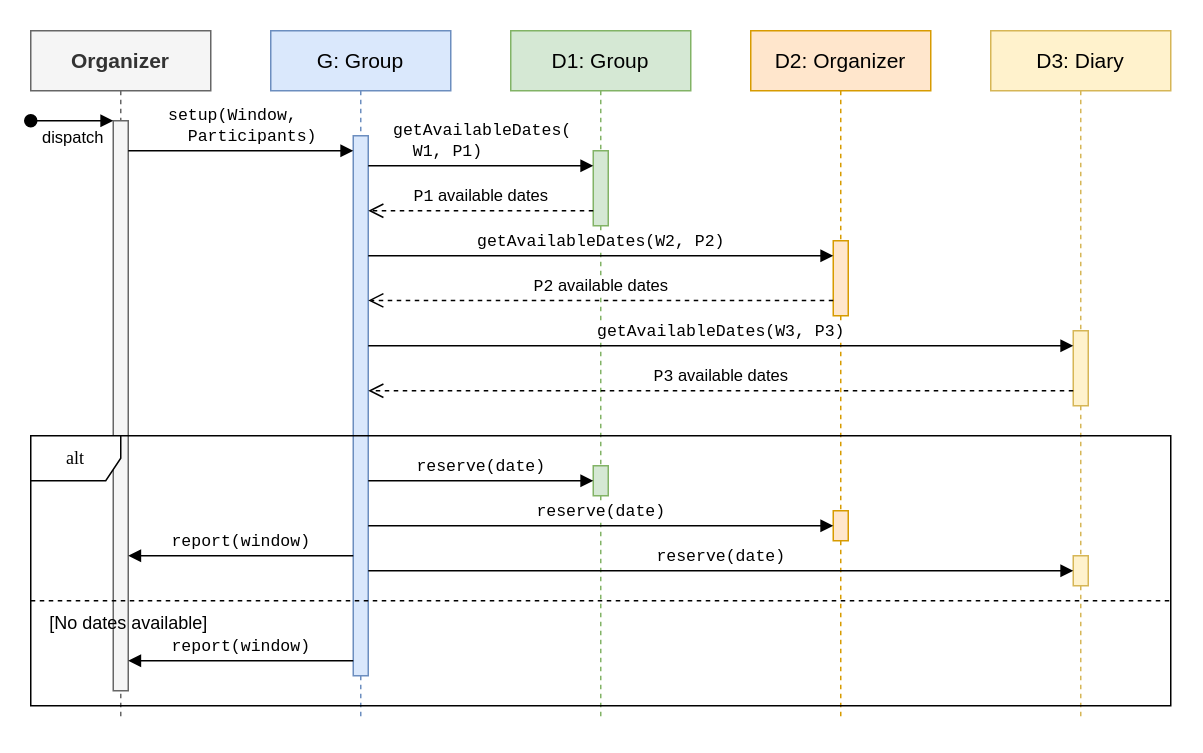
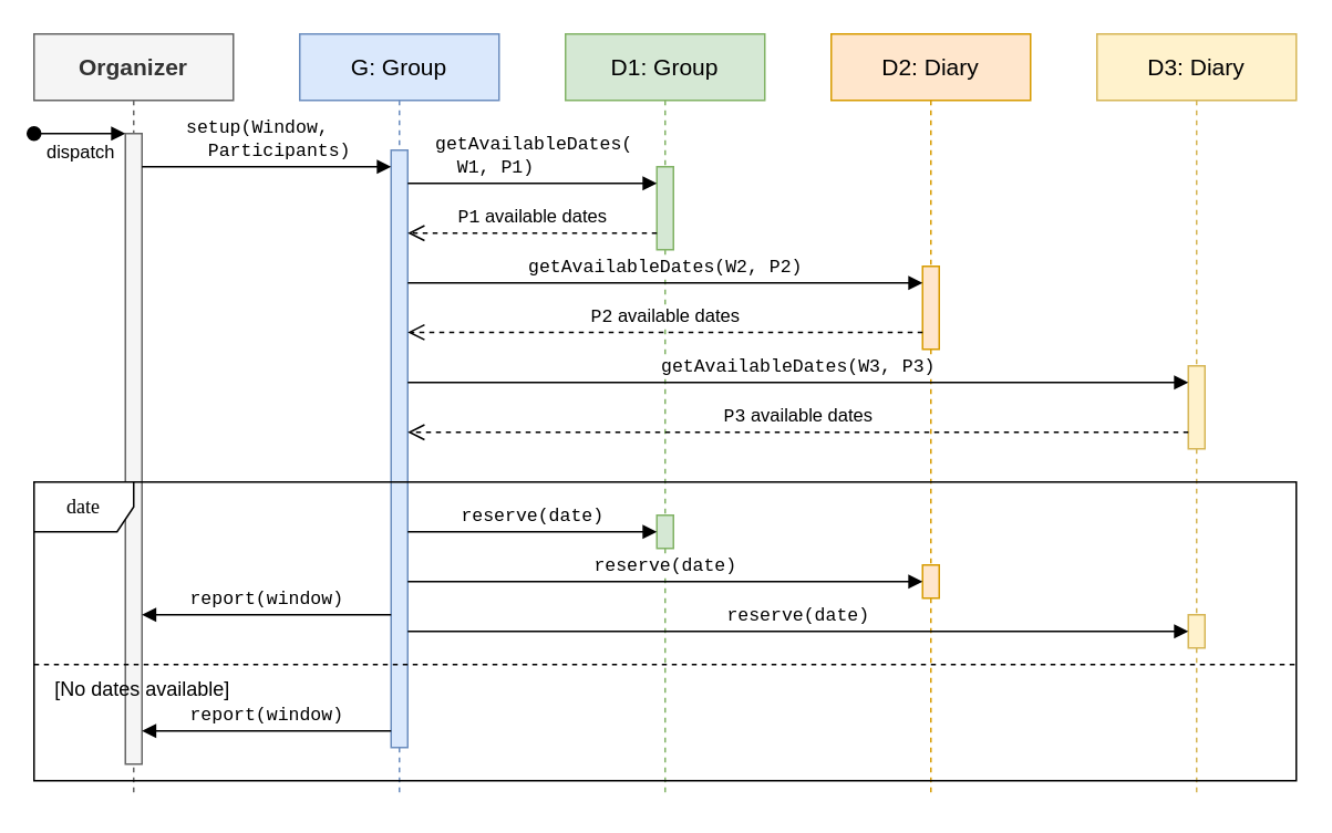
  <mxCell id="0" />
  <mxCell id="1" parent="0" />
  <mxCell id="2" value="&lt;b&gt;&lt;font style=&quot;font-size: 14px;&quot;&gt;Organizer&lt;/font&gt;&lt;/b&gt;" style="shape=umlLifeline;perimeter=lifelinePerimeter;whiteSpace=wrap;html=1;container=0;dropTarget=0;collapsible=0;recursiveResize=0;outlineConnect=0;portConstraint=eastwest;newEdgeStyle={&quot;edgeStyle&quot;:&quot;elbowEdgeStyle&quot;,&quot;elbow&quot;:&quot;vertical&quot;,&quot;curved&quot;:0,&quot;rounded&quot;:0};fillColor=#f5f5f5;strokeColor=#666666;fontColor=#333333;" parent="1" vertex="1"><mxGeometry x="20" y="20" width="120" height="460" as="geometry" /></mxCell>
  <mxCell id="3" value="" style="html=1;points=[];perimeter=orthogonalPerimeter;outlineConnect=0;targetShapes=umlLifeline;portConstraint=eastwest;newEdgeStyle={&quot;edgeStyle&quot;:&quot;elbowEdgeStyle&quot;,&quot;elbow&quot;:&quot;vertical&quot;,&quot;curved&quot;:0,&quot;rounded&quot;:0};fillColor=#f5f5f5;strokeColor=#666666;fontColor=#333333;" parent="2" vertex="1"><mxGeometry x="55" y="60" width="10" height="380" as="geometry" /></mxCell>
  <mxCell id="4" value="dispatch" style="html=1;verticalAlign=bottom;startArrow=oval;endArrow=block;startSize=8;edgeStyle=elbowEdgeStyle;elbow=vertical;curved=0;rounded=0;" parent="2" edge="1"><mxGeometry y="-20" relative="1" as="geometry"><mxPoint y="60" as="sourcePoint" /><mxPoint x="55" y="60.143" as="targetPoint" /><mxPoint as="offset" /></mxGeometry></mxCell>
  <mxCell id="5" value="&lt;font style=&quot;font-size: 14px;&quot;&gt;G: Group&lt;/font&gt;" style="shape=umlLifeline;perimeter=lifelinePerimeter;whiteSpace=wrap;html=1;container=0;dropTarget=0;collapsible=0;recursiveResize=0;outlineConnect=0;portConstraint=eastwest;newEdgeStyle={&quot;edgeStyle&quot;:&quot;elbowEdgeStyle&quot;,&quot;elbow&quot;:&quot;vertical&quot;,&quot;curved&quot;:0,&quot;rounded&quot;:0};fillColor=#dae8fc;strokeColor=#6c8ebf;" parent="1" vertex="1"><mxGeometry x="180" y="20" width="120" height="460" as="geometry" /></mxCell>
  <mxCell id="6" value="" style="html=1;points=[];perimeter=orthogonalPerimeter;outlineConnect=0;targetShapes=umlLifeline;portConstraint=eastwest;newEdgeStyle={&quot;edgeStyle&quot;:&quot;elbowEdgeStyle&quot;,&quot;elbow&quot;:&quot;vertical&quot;,&quot;curved&quot;:0,&quot;rounded&quot;:0};fillColor=#dae8fc;strokeColor=#6c8ebf;" parent="5" vertex="1"><mxGeometry x="55" y="70" width="10" height="360" as="geometry" /></mxCell>
  <mxCell id="7" value="&lt;font face=&quot;Courier New&quot;&gt;setup(Window,&lt;br&gt;&amp;nbsp; Participants)&lt;/font&gt;" style="html=1;verticalAlign=bottom;endArrow=block;edgeStyle=elbowEdgeStyle;elbow=horizontal;curved=0;rounded=0;align=left;" parent="1" source="3" target="6" edge="1"><mxGeometry x="-0.667" relative="1" as="geometry"><mxPoint x="90" y="100" as="sourcePoint" /><Array as="points"><mxPoint x="160" y="100" /></Array><mxPoint x="220" y="100" as="targetPoint" /><mxPoint as="offset" /></mxGeometry></mxCell>
  <mxCell id="8" value="&lt;font style=&quot;font-size: 14px;&quot;&gt;D1: Group&lt;/font&gt;" style="shape=umlLifeline;perimeter=lifelinePerimeter;whiteSpace=wrap;html=1;container=0;dropTarget=0;collapsible=0;recursiveResize=0;outlineConnect=0;portConstraint=eastwest;newEdgeStyle={&quot;edgeStyle&quot;:&quot;elbowEdgeStyle&quot;,&quot;elbow&quot;:&quot;vertical&quot;,&quot;curved&quot;:0,&quot;rounded&quot;:0};fillColor=#d5e8d4;strokeColor=#82b366;" parent="1" vertex="1"><mxGeometry x="340" y="20" width="120" height="460" as="geometry" /></mxCell>
  <mxCell id="9" value="" style="html=1;points=[];perimeter=orthogonalPerimeter;outlineConnect=0;targetShapes=umlLifeline;portConstraint=eastwest;newEdgeStyle={&quot;edgeStyle&quot;:&quot;elbowEdgeStyle&quot;,&quot;elbow&quot;:&quot;vertical&quot;,&quot;curved&quot;:0,&quot;rounded&quot;:0};fillColor=#d5e8d4;strokeColor=#82b366;" parent="8" vertex="1"><mxGeometry x="55" y="80" width="10" height="50" as="geometry" /></mxCell>
  <mxCell id="10" value="" style="html=1;points=[];perimeter=orthogonalPerimeter;outlineConnect=0;targetShapes=umlLifeline;portConstraint=eastwest;newEdgeStyle={&quot;edgeStyle&quot;:&quot;elbowEdgeStyle&quot;,&quot;elbow&quot;:&quot;vertical&quot;,&quot;curved&quot;:0,&quot;rounded&quot;:0};fillColor=#d5e8d4;strokeColor=#82b366;" parent="8" vertex="1"><mxGeometry x="55" y="290" width="10" height="20" as="geometry" /></mxCell>
- <mxCell id="11" value="&lt;font style=&quot;font-size: 14px;&quot;&gt;D2: Organizer&lt;/font&gt;" style="shape=umlLifeline;perimeter=lifelinePerimeter;whiteSpace=wrap;html=1;container=0;dropTarget=0;collapsible=0;recursiveResize=0;outlineConnect=0;portConstraint=eastwest;newEdgeStyle={&quot;edgeStyle&quot;:&quot;elbowEdgeStyle&quot;,&quot;elbow&quot;:&quot;vertical&quot;,&quot;curved&quot;:0,&quot;rounded&quot;:0};fillColor=#ffe6cc;strokeColor=#d79b00;" parent="1" vertex="1"><mxGeometry x="500" y="20" width="120" height="460" as="geometry" /></mxCell>
+ <mxCell id="11" value="&lt;font style=&quot;font-size: 14px;&quot;&gt;D2: Diary&lt;/font&gt;" style="shape=umlLifeline;perimeter=lifelinePerimeter;whiteSpace=wrap;html=1;container=0;dropTarget=0;collapsible=0;recursiveResize=0;outlineConnect=0;portConstraint=eastwest;newEdgeStyle={&quot;edgeStyle&quot;:&quot;elbowEdgeStyle&quot;,&quot;elbow&quot;:&quot;vertical&quot;,&quot;curved&quot;:0,&quot;rounded&quot;:0};fillColor=#ffe6cc;strokeColor=#d79b00;" parent="1" vertex="1"><mxGeometry x="500" y="20" width="120" height="460" as="geometry" /></mxCell>
  <mxCell id="12" value="" style="html=1;points=[];perimeter=orthogonalPerimeter;outlineConnect=0;targetShapes=umlLifeline;portConstraint=eastwest;newEdgeStyle={&quot;edgeStyle&quot;:&quot;elbowEdgeStyle&quot;,&quot;elbow&quot;:&quot;vertical&quot;,&quot;curved&quot;:0,&quot;rounded&quot;:0};fillColor=#ffe6cc;strokeColor=#d79b00;" parent="11" vertex="1"><mxGeometry x="55" y="140" width="10" height="50" as="geometry" /></mxCell>
  <mxCell id="13" value="" style="html=1;points=[];perimeter=orthogonalPerimeter;outlineConnect=0;targetShapes=umlLifeline;portConstraint=eastwest;newEdgeStyle={&quot;edgeStyle&quot;:&quot;elbowEdgeStyle&quot;,&quot;elbow&quot;:&quot;vertical&quot;,&quot;curved&quot;:0,&quot;rounded&quot;:0};fillColor=#ffe6cc;strokeColor=#d79b00;" parent="11" vertex="1"><mxGeometry x="55" y="320" width="10" height="20" as="geometry" /></mxCell>
  <mxCell id="14" value="&lt;font style=&quot;font-size: 14px;&quot;&gt;D3: Diary&lt;/font&gt;" style="shape=umlLifeline;perimeter=lifelinePerimeter;whiteSpace=wrap;html=1;container=0;dropTarget=0;collapsible=0;recursiveResize=0;outlineConnect=0;portConstraint=eastwest;newEdgeStyle={&quot;edgeStyle&quot;:&quot;elbowEdgeStyle&quot;,&quot;elbow&quot;:&quot;vertical&quot;,&quot;curved&quot;:0,&quot;rounded&quot;:0};fillColor=#fff2cc;strokeColor=#d6b656;" parent="1" vertex="1"><mxGeometry x="660" y="20" width="120" height="460" as="geometry" /></mxCell>
  <mxCell id="15" value="" style="html=1;points=[];perimeter=orthogonalPerimeter;outlineConnect=0;targetShapes=umlLifeline;portConstraint=eastwest;newEdgeStyle={&quot;edgeStyle&quot;:&quot;elbowEdgeStyle&quot;,&quot;elbow&quot;:&quot;vertical&quot;,&quot;curved&quot;:0,&quot;rounded&quot;:0};fillColor=#fff2cc;strokeColor=#d6b656;" parent="14" vertex="1"><mxGeometry x="55" y="200" width="10" height="50" as="geometry" /></mxCell>
  <mxCell id="16" value="" style="html=1;points=[];perimeter=orthogonalPerimeter;outlineConnect=0;targetShapes=umlLifeline;portConstraint=eastwest;newEdgeStyle={&quot;edgeStyle&quot;:&quot;elbowEdgeStyle&quot;,&quot;elbow&quot;:&quot;vertical&quot;,&quot;curved&quot;:0,&quot;rounded&quot;:0};fillColor=#fff2cc;strokeColor=#d6b656;" parent="14" vertex="1"><mxGeometry x="55" y="350" width="10" height="20" as="geometry" /></mxCell>
  <mxCell id="17" value="&lt;font face=&quot;Courier New&quot;&gt;getAvailableDates(&lt;br&gt;&amp;nbsp; W1,&amp;nbsp;P1)&lt;/font&gt;" style="html=1;verticalAlign=bottom;endArrow=block;edgeStyle=elbowEdgeStyle;elbow=vertical;curved=0;rounded=0;align=left;" parent="1" source="6" target="9" edge="1"><mxGeometry x="-0.8" relative="1" as="geometry"><mxPoint x="270" y="110" as="sourcePoint" /><Array as="points"><mxPoint x="315" y="110" /></Array><mxPoint x="380" y="110" as="targetPoint" /><mxPoint as="offset" /></mxGeometry></mxCell>
  <mxCell id="18" value="&lt;font face=&quot;Courier New&quot;&gt;P1&lt;/font&gt; available dates" style="html=1;verticalAlign=bottom;endArrow=open;dashed=1;endSize=8;edgeStyle=elbowEdgeStyle;elbow=vertical;curved=0;rounded=0;" parent="1" source="9" target="6" edge="1"><mxGeometry relative="1" as="geometry"><mxPoint x="260" y="140" as="targetPoint" /><Array as="points"><mxPoint x="340" y="140" /><mxPoint x="325" y="150" /></Array><mxPoint x="380" y="140" as="sourcePoint" /></mxGeometry></mxCell>
  <mxCell id="19" value="&lt;font face=&quot;Courier New&quot;&gt;getAvailableDates(W2,&amp;nbsp;P2)&lt;/font&gt;" style="html=1;verticalAlign=bottom;endArrow=block;edgeStyle=elbowEdgeStyle;elbow=vertical;curved=0;rounded=0;align=center;" parent="1" source="6" target="12" edge="1"><mxGeometry relative="1" as="geometry"><mxPoint x="260" y="170" as="sourcePoint" /><Array as="points"><mxPoint x="365" y="170" /></Array><mxPoint x="530" y="170" as="targetPoint" /><mxPoint as="offset" /></mxGeometry></mxCell>
  <mxCell id="20" value="&lt;font face=&quot;Courier New&quot;&gt;P2&lt;/font&gt;&amp;nbsp;available dates" style="html=1;verticalAlign=bottom;endArrow=open;dashed=1;endSize=8;edgeStyle=elbowEdgeStyle;elbow=vertical;curved=0;rounded=0;" parent="1" source="12" target="6" edge="1"><mxGeometry relative="1" as="geometry"><mxPoint x="260" y="200" as="targetPoint" /><Array as="points"><mxPoint x="455" y="199.76" /><mxPoint x="440" y="209.76" /></Array><mxPoint x="550" y="199.76" as="sourcePoint" /></mxGeometry></mxCell>
  <mxCell id="21" value="&lt;font face=&quot;Courier New&quot;&gt;getAvailableDates(W3,&amp;nbsp;P3)&lt;/font&gt;" style="html=1;verticalAlign=bottom;endArrow=block;edgeStyle=elbowEdgeStyle;elbow=vertical;curved=0;rounded=0;align=center;" parent="1" source="6" target="15" edge="1"><mxGeometry relative="1" as="geometry"><mxPoint x="260" y="230" as="sourcePoint" /><Array as="points"><mxPoint x="375" y="230" /></Array><mxPoint x="700" y="230" as="targetPoint" /><mxPoint as="offset" /></mxGeometry></mxCell>
  <mxCell id="22" value="&lt;font face=&quot;Courier New&quot;&gt;P3&lt;/font&gt;&amp;nbsp;available dates" style="html=1;verticalAlign=bottom;endArrow=open;dashed=1;endSize=8;edgeStyle=elbowEdgeStyle;elbow=vertical;curved=0;rounded=0;" parent="1" source="15" target="6" edge="1"><mxGeometry relative="1" as="geometry"><mxPoint x="260" y="260" as="targetPoint" /><Array as="points"><mxPoint x="630" y="260" /><mxPoint x="615" y="270" /></Array><mxPoint x="690" y="260" as="sourcePoint" /></mxGeometry></mxCell>
  <mxCell id="23" value="&lt;font face=&quot;Courier New&quot;&gt;reserve(date)&lt;/font&gt;" style="html=1;verticalAlign=bottom;endArrow=block;edgeStyle=elbowEdgeStyle;elbow=vertical;curved=0;rounded=0;align=center;" parent="1" source="6" target="10" edge="1"><mxGeometry relative="1" as="geometry"><mxPoint x="260" y="320" as="sourcePoint" /><Array as="points"><mxPoint x="350" y="320" /></Array><mxPoint x="380" y="320" as="targetPoint" /><mxPoint as="offset" /></mxGeometry></mxCell>
  <mxCell id="24" value="&lt;font face=&quot;Courier New&quot;&gt;reserve(date)&lt;/font&gt;" style="html=1;verticalAlign=bottom;endArrow=block;edgeStyle=elbowEdgeStyle;elbow=vertical;curved=0;rounded=0;align=center;" parent="1" source="6" target="13" edge="1"><mxGeometry relative="1" as="geometry"><mxPoint x="270" y="350" as="sourcePoint" /><Array as="points"><mxPoint x="375" y="350" /></Array><mxPoint x="420" y="350" as="targetPoint" /><mxPoint as="offset" /></mxGeometry></mxCell>
  <mxCell id="25" value="&lt;font face=&quot;Courier New&quot;&gt;reserve(date)&lt;/font&gt;" style="html=1;verticalAlign=bottom;endArrow=block;edgeStyle=elbowEdgeStyle;elbow=vertical;curved=0;rounded=0;align=center;" parent="1" source="6" target="16" edge="1"><mxGeometry relative="1" as="geometry"><mxPoint x="250" y="380" as="sourcePoint" /><Array as="points"><mxPoint x="355" y="380" /></Array><mxPoint x="400" y="380" as="targetPoint" /><mxPoint as="offset" /></mxGeometry></mxCell>
  <mxCell id="26" value="&lt;font face=&quot;Courier New&quot;&gt;report(window)&lt;/font&gt;" style="html=1;verticalAlign=bottom;endArrow=block;edgeStyle=elbowEdgeStyle;elbow=vertical;curved=0;rounded=0;align=center;" parent="1" source="6" target="3" edge="1"><mxGeometry relative="1" as="geometry"><mxPoint x="230" y="370" as="sourcePoint" /><Array as="points"><mxPoint x="170" y="370" /></Array><mxPoint x="100" y="370" as="targetPoint" /><mxPoint as="offset" /></mxGeometry></mxCell>
  <mxCell id="27" value="&lt;font face=&quot;Courier New&quot;&gt;report(window)&lt;/font&gt;" style="html=1;verticalAlign=bottom;endArrow=block;edgeStyle=elbowEdgeStyle;elbow=vertical;curved=0;rounded=0;align=center;" parent="1" source="6" target="3" edge="1"><mxGeometry relative="1" as="geometry"><mxPoint x="220" y="440" as="sourcePoint" /><Array as="points"><mxPoint x="185" y="440" /></Array><mxPoint x="90" y="440" as="targetPoint" /><mxPoint as="offset" /></mxGeometry></mxCell>
  <mxCell id="28" value="" style="group" parent="1" vertex="1" connectable="0"><mxGeometry x="20" y="290" width="760.0" height="180" as="geometry" /></mxCell>
  <mxCell id="29" value="[No dates available]" style="text;html=1;align=center;verticalAlign=middle;resizable=0;points=[];autosize=1;strokeColor=none;fillColor=none;" parent="28" vertex="1"><mxGeometry y="110" width="130" height="30" as="geometry" /></mxCell>
  <mxCell id="30" value="" style="endArrow=none;dashed=1;html=1;rounded=0;entryX=1;entryY=0.5;entryDx=0;entryDy=0;exitX=0;exitY=0.5;exitDx=0;exitDy=0;" parent="28" edge="1"><mxGeometry width="50" height="50" relative="1" as="geometry"><mxPoint y="110" as="sourcePoint" /><mxPoint x="760.0" y="110" as="targetPoint" /></mxGeometry></mxCell>
- <mxCell id="31" value="alt" style="shape=umlFrame;whiteSpace=wrap;html=1;rounded=1;shadow=0;comic=0;labelBackgroundColor=none;strokeWidth=1;fontFamily=Verdana;fontSize=12;align=center;" parent="28" vertex="1"><mxGeometry width="760" height="180" as="geometry" /></mxCell>
+ <mxCell id="31" value="date" style="shape=umlFrame;whiteSpace=wrap;html=1;rounded=1;shadow=0;comic=0;labelBackgroundColor=none;strokeWidth=1;fontFamily=Verdana;fontSize=12;align=center;" parent="28" vertex="1"><mxGeometry width="760" height="180" as="geometry" /></mxCell>
